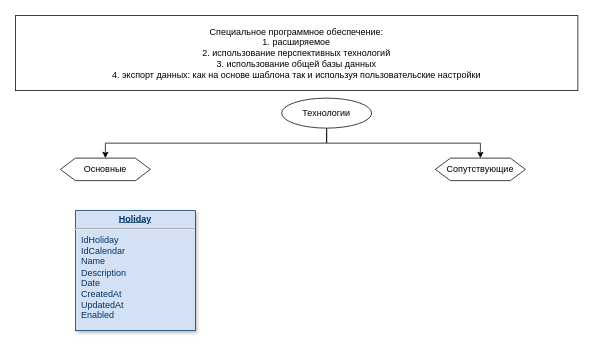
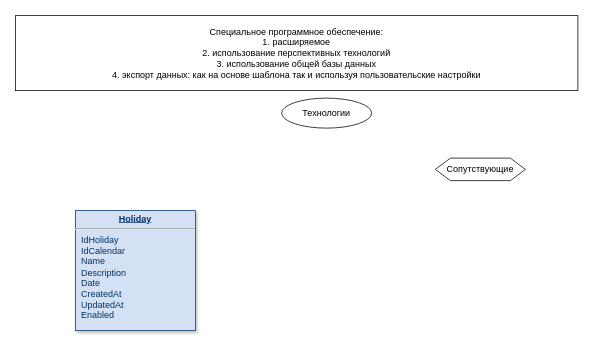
  <mxCell id="0" />
  <mxCell id="1" parent="0" />
  <mxCell id="2" value="&lt;p style=&quot;margin: 0px; margin-top: 4px; text-align: center; text-decoration: underline;&quot;&gt;&lt;strong&gt;Holiday&lt;/strong&gt;&lt;/p&gt;&lt;hr /&gt;&lt;p style=&quot;margin: 0px; margin-left: 8px;&quot;&gt;IdHoliday&lt;/p&gt;&lt;p style=&quot;margin: 0px; margin-left: 8px;&quot;&gt;IdCalendar&lt;/p&gt;&lt;p style=&quot;margin: 0px; margin-left: 8px;&quot;&gt;Name&lt;/p&gt;&lt;p style=&quot;margin: 0px; margin-left: 8px;&quot;&gt;Description&lt;/p&gt;&lt;p style=&quot;margin: 0px; margin-left: 8px;&quot;&gt;Date&lt;/p&gt;&lt;p style=&quot;margin: 0px; margin-left: 8px;&quot;&gt;CreatedAt&lt;/p&gt;&lt;p style=&quot;margin: 0px; margin-left: 8px;&quot;&gt;UpdatedAt&lt;/p&gt;&lt;p style=&quot;margin: 0px; margin-left: 8px;&quot;&gt;Enabled&lt;/p&gt;" style="verticalAlign=top;align=left;overflow=fill;fontSize=12;fontFamily=Helvetica;html=1;strokeColor=#003366;shadow=1;fillColor=#D4E1F5;fontColor=#003366" parent="1" vertex="1"><mxGeometry x="100" y="280" width="160" height="160" as="geometry" /></mxCell>
  <mxCell id="3" value="Специальное программное обеспечение:&lt;br&gt;1. расширяемое&lt;br&gt;2. использование перспективных технологий&lt;br&gt;3. использование общей базы данных&lt;br&gt;4. экспорт данных: как на основе шаблона так и используя пользовательские настройки" style="rounded=0;whiteSpace=wrap;html=1;" vertex="1" parent="1"><mxGeometry x="20" y="20" width="750" height="100" as="geometry" /></mxCell>
- <mxCell id="4" style="edgeStyle=orthogonalEdgeStyle;rounded=0;orthogonalLoop=1;jettySize=auto;html=1;exitX=0.5;exitY=1;exitDx=0;exitDy=0;entryX=0.5;entryY=0;entryDx=0;entryDy=0;" edge="1" parent="1" source="6" target="8"><mxGeometry relative="1" as="geometry" /></mxCell>
- <mxCell id="5" style="edgeStyle=orthogonalEdgeStyle;rounded=0;orthogonalLoop=1;jettySize=auto;html=1;exitX=0.5;exitY=1;exitDx=0;exitDy=0;entryX=0.5;entryY=0;entryDx=0;entryDy=0;" edge="1" parent="1" source="6" target="7"><mxGeometry relative="1" as="geometry" /></mxCell>
  <mxCell id="6" value="Технологии" style="ellipse;whiteSpace=wrap;html=1;" vertex="1" parent="1"><mxGeometry x="375" y="130" width="120" height="40" as="geometry" /></mxCell>
- <mxCell id="7" value="Основные" style="shape=hexagon;perimeter=hexagonPerimeter2;whiteSpace=wrap;html=1;fixedSize=1;" vertex="1" parent="1"><mxGeometry x="80" y="210" width="120" height="30" as="geometry" /></mxCell>
  <mxCell id="8" value="Сопутствующие" style="shape=hexagon;perimeter=hexagonPerimeter2;whiteSpace=wrap;html=1;fixedSize=1;" vertex="1" parent="1"><mxGeometry x="580" y="210" width="120" height="30" as="geometry" /></mxCell>
